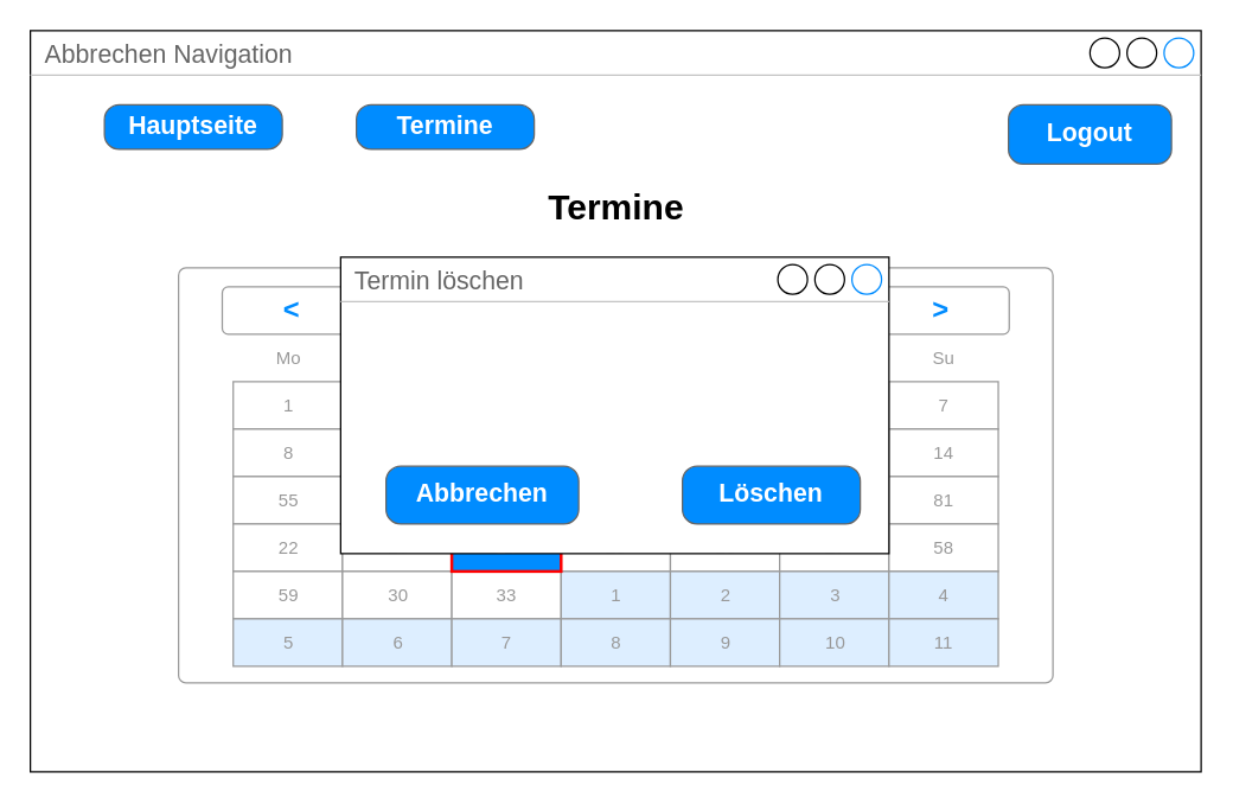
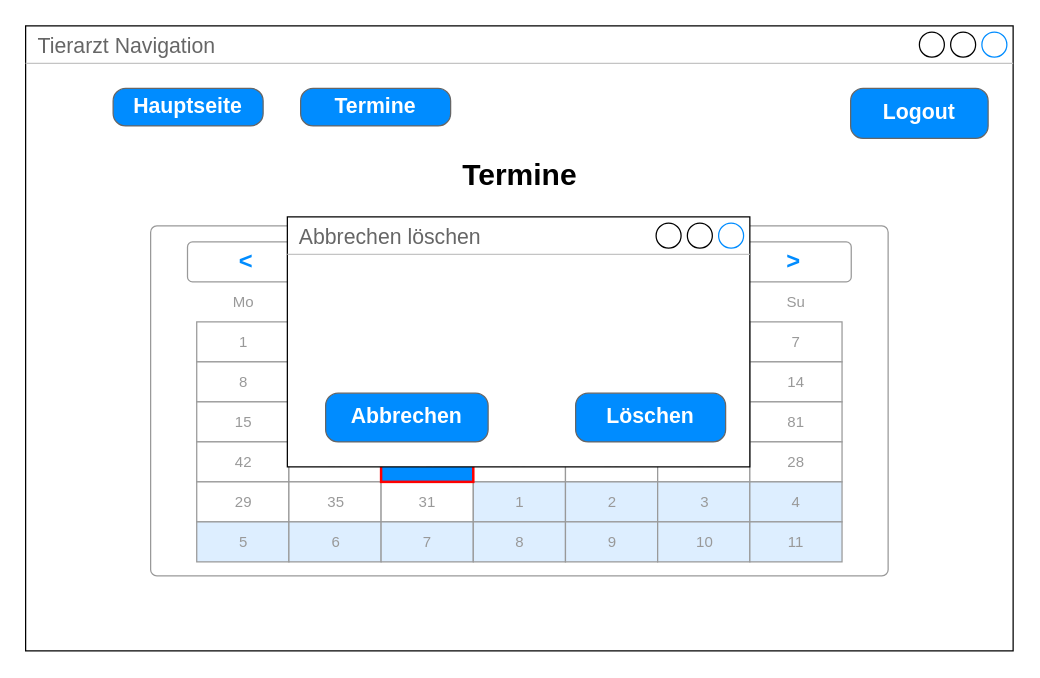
  <mxCell id="0" />
  <mxCell id="1" parent="0" />
- <mxCell id="2" value="Abbrechen Navigation" style="strokeWidth=1;shadow=0;dashed=0;align=center;html=1;shape=mxgraph.mockup.containers.window;align=left;verticalAlign=top;spacingLeft=8;strokeColor2=#008cff;strokeColor3=#c4c4c4;fontColor=#666666;mainText=;fontSize=17;labelBackgroundColor=none;" vertex="1" parent="1"><mxGeometry x="20" y="20" width="790" height="500" as="geometry" /></mxCell>
+ <mxCell id="2" value="Tierarzt Navigation" style="strokeWidth=1;shadow=0;dashed=0;align=center;html=1;shape=mxgraph.mockup.containers.window;align=left;verticalAlign=top;spacingLeft=8;strokeColor2=#008cff;strokeColor3=#c4c4c4;fontColor=#666666;mainText=;fontSize=17;labelBackgroundColor=none;" vertex="1" parent="1"><mxGeometry x="20" y="20" width="790" height="500" as="geometry" /></mxCell>
  <mxCell id="3" value="Logout" style="strokeWidth=1;shadow=0;dashed=0;align=center;html=1;shape=mxgraph.mockup.buttons.button;strokeColor=#666666;fontColor=#ffffff;mainText=;buttonStyle=round;fontSize=17;fontStyle=1;fillColor=#008cff;whiteSpace=wrap;" vertex="1" parent="1"><mxGeometry x="680" y="70" width="110" height="40" as="geometry" /></mxCell>
  <mxCell id="4" value="Termine" style="strokeWidth=1;shadow=0;dashed=0;align=center;html=1;shape=mxgraph.mockup.buttons.button;strokeColor=#666666;fontColor=#ffffff;mainText=;buttonStyle=round;fontSize=17;fontStyle=1;fillColor=#008cff;whiteSpace=wrap;" vertex="1" parent="1"><mxGeometry x="240" y="70" width="120" height="30" as="geometry" /></mxCell>
- <mxCell id="5" value="Hauptseite" style="strokeWidth=1;shadow=0;dashed=0;align=center;html=1;shape=mxgraph.mockup.buttons.button;strokeColor=#666666;fontColor=#ffffff;mainText=;buttonStyle=round;fontSize=17;fontStyle=1;fillColor=#008cff;whiteSpace=wrap;" vertex="1" parent="1"><mxGeometry x="70" y="70" width="120" height="30" as="geometry" /></mxCell>
+ <mxCell id="5" value="Hauptseite" style="strokeWidth=1;shadow=0;dashed=0;align=center;html=1;shape=mxgraph.mockup.buttons.button;strokeColor=#666666;fontColor=#ffffff;mainText=;buttonStyle=round;fontSize=17;fontStyle=1;fillColor=#008cff;whiteSpace=wrap;" vertex="1" parent="1"><mxGeometry x="90" y="70" width="120" height="30" as="geometry" /></mxCell>
  <mxCell id="6" value="Termine" style="text;strokeColor=none;fillColor=none;html=1;fontSize=24;fontStyle=1;verticalAlign=middle;align=center;" vertex="1" parent="1"><mxGeometry x="365" y="120" width="100" height="40" as="geometry" /></mxCell>
  <mxCell id="7" value="" style="strokeWidth=1;shadow=0;dashed=0;align=center;html=1;shape=mxgraph.mockup.forms.rrect;rSize=5;strokeColor=#999999;fillColor=#ffffff;" vertex="1" parent="1"><mxGeometry x="120" y="180" width="590" height="280" as="geometry" /></mxCell>
  <mxCell id="8" value="Mai 2020" style="strokeWidth=1;shadow=0;dashed=0;align=center;html=1;shape=mxgraph.mockup.forms.anchor;fontColor=#999999;" vertex="1" parent="7"><mxGeometry x="110.625" y="12.8" width="368.75" height="32" as="geometry" /></mxCell>
  <mxCell id="9" value="&lt;" style="strokeWidth=1;shadow=0;dashed=0;align=center;html=1;shape=mxgraph.mockup.forms.rrect;rSize=4;strokeColor=#999999;fontColor=#008cff;fontSize=19;fontStyle=1;" vertex="1" parent="7"><mxGeometry x="29.5" y="12.8" width="92.188" height="32" as="geometry" /></mxCell>
  <mxCell id="10" value="&gt;" style="strokeWidth=1;shadow=0;dashed=0;align=center;html=1;shape=mxgraph.mockup.forms.rrect;rSize=4;strokeColor=#999999;fontColor=#008cff;fontSize=19;fontStyle=1;" vertex="1" parent="7"><mxGeometry x="468.312" y="12.8" width="92.188" height="32" as="geometry" /></mxCell>
  <mxCell id="11" value="Mo" style="strokeWidth=1;shadow=0;dashed=0;align=center;html=1;shape=mxgraph.mockup.forms.anchor;fontColor=#999999;" vertex="1" parent="7"><mxGeometry x="36.875" y="44.8" width="73.75" height="32" as="geometry" /></mxCell>
  <mxCell id="12" value="Tu" style="strokeWidth=1;shadow=0;dashed=0;align=center;html=1;shape=mxgraph.mockup.forms.anchor;fontColor=#999999;" vertex="1" parent="7"><mxGeometry x="110.625" y="44.8" width="73.75" height="32" as="geometry" /></mxCell>
  <mxCell id="13" value="We" style="strokeWidth=1;shadow=0;dashed=0;align=center;html=1;shape=mxgraph.mockup.forms.anchor;fontColor=#999999;" vertex="1" parent="7"><mxGeometry x="184.375" y="44.8" width="73.75" height="32" as="geometry" /></mxCell>
  <mxCell id="14" value="Th" style="strokeWidth=1;shadow=0;dashed=0;align=center;html=1;shape=mxgraph.mockup.forms.anchor;fontColor=#999999;" vertex="1" parent="7"><mxGeometry x="258.125" y="44.8" width="73.75" height="32" as="geometry" /></mxCell>
  <mxCell id="15" value="Fr" style="strokeWidth=1;shadow=0;dashed=0;align=center;html=1;shape=mxgraph.mockup.forms.anchor;fontColor=#999999;" vertex="1" parent="7"><mxGeometry x="331.875" y="44.8" width="73.75" height="32" as="geometry" /></mxCell>
  <mxCell id="16" value="Sa" style="strokeWidth=1;shadow=0;dashed=0;align=center;html=1;shape=mxgraph.mockup.forms.anchor;fontColor=#999999;" vertex="1" parent="7"><mxGeometry x="405.625" y="44.8" width="73.75" height="32" as="geometry" /></mxCell>
  <mxCell id="17" value="Su" style="strokeWidth=1;shadow=0;dashed=0;align=center;html=1;shape=mxgraph.mockup.forms.anchor;fontColor=#999999;" vertex="1" parent="7"><mxGeometry x="479.375" y="44.8" width="73.75" height="32" as="geometry" /></mxCell>
  <mxCell id="18" value="1" style="strokeWidth=1;shadow=0;dashed=0;align=center;html=1;shape=mxgraph.mockup.forms.rrect;rSize=0;strokeColor=#999999;fontColor=#999999;" vertex="1" parent="7"><mxGeometry x="36.875" y="76.8" width="73.75" height="32" as="geometry" /></mxCell>
  <mxCell id="19" value="2" style="strokeWidth=1;shadow=0;dashed=0;align=center;html=1;shape=mxgraph.mockup.forms.rrect;rSize=0;strokeColor=#999999;fontColor=#999999;" vertex="1" parent="7"><mxGeometry x="110.625" y="76.8" width="73.75" height="32" as="geometry" /></mxCell>
  <mxCell id="20" value="3" style="strokeWidth=1;shadow=0;dashed=0;align=center;html=1;shape=mxgraph.mockup.forms.rrect;rSize=0;strokeColor=#999999;fontColor=#999999;" vertex="1" parent="7"><mxGeometry x="184.375" y="76.8" width="73.75" height="32" as="geometry" /></mxCell>
  <mxCell id="21" value="4" style="strokeWidth=1;shadow=0;dashed=0;align=center;html=1;shape=mxgraph.mockup.forms.rrect;rSize=0;strokeColor=#999999;fontColor=#999999;" vertex="1" parent="7"><mxGeometry x="258.125" y="76.8" width="73.75" height="32" as="geometry" /></mxCell>
  <mxCell id="22" value="5" style="strokeWidth=1;shadow=0;dashed=0;align=center;html=1;shape=mxgraph.mockup.forms.rrect;rSize=0;strokeColor=#999999;fontColor=#999999;" vertex="1" parent="7"><mxGeometry x="331.875" y="76.8" width="73.75" height="32" as="geometry" /></mxCell>
  <mxCell id="23" value="6" style="strokeWidth=1;shadow=0;dashed=0;align=center;html=1;shape=mxgraph.mockup.forms.rrect;rSize=0;strokeColor=#999999;fontColor=#999999;" vertex="1" parent="7"><mxGeometry x="405.625" y="76.8" width="73.75" height="32" as="geometry" /></mxCell>
  <mxCell id="24" value="7" style="strokeWidth=1;shadow=0;dashed=0;align=center;html=1;shape=mxgraph.mockup.forms.rrect;rSize=0;strokeColor=#999999;fontColor=#999999;" vertex="1" parent="7"><mxGeometry x="479.375" y="76.8" width="73.75" height="32" as="geometry" /></mxCell>
  <mxCell id="25" value="8" style="strokeWidth=1;shadow=0;dashed=0;align=center;html=1;shape=mxgraph.mockup.forms.rrect;rSize=0;strokeColor=#999999;fontColor=#999999;" vertex="1" parent="7"><mxGeometry x="36.875" y="108.8" width="73.75" height="32" as="geometry" /></mxCell>
  <mxCell id="26" value="9" style="strokeWidth=1;shadow=0;dashed=0;align=center;html=1;shape=mxgraph.mockup.forms.rrect;rSize=0;strokeColor=#999999;fontColor=#999999;" vertex="1" parent="7"><mxGeometry x="110.625" y="108.8" width="73.75" height="32" as="geometry" /></mxCell>
  <mxCell id="27" value="10" style="strokeWidth=1;shadow=0;dashed=0;align=center;html=1;shape=mxgraph.mockup.forms.rrect;rSize=0;strokeColor=#999999;fontColor=#999999;" vertex="1" parent="7"><mxGeometry x="184.375" y="108.8" width="73.75" height="32" as="geometry" /></mxCell>
  <mxCell id="28" value="11" style="strokeWidth=1;shadow=0;dashed=0;align=center;html=1;shape=mxgraph.mockup.forms.rrect;rSize=0;strokeColor=#999999;fontColor=#999999;" vertex="1" parent="7"><mxGeometry x="258.125" y="108.8" width="73.75" height="32" as="geometry" /></mxCell>
  <mxCell id="29" value="12" style="strokeWidth=1;shadow=0;dashed=0;align=center;html=1;shape=mxgraph.mockup.forms.rrect;rSize=0;strokeColor=#999999;fontColor=#999999;" vertex="1" parent="7"><mxGeometry x="331.875" y="108.8" width="73.75" height="32" as="geometry" /></mxCell>
  <mxCell id="30" value="13" style="strokeWidth=1;shadow=0;dashed=0;align=center;html=1;shape=mxgraph.mockup.forms.rrect;rSize=0;strokeColor=#999999;fontColor=#999999;" vertex="1" parent="7"><mxGeometry x="405.625" y="108.8" width="73.75" height="32" as="geometry" /></mxCell>
  <mxCell id="31" value="14" style="strokeWidth=1;shadow=0;dashed=0;align=center;html=1;shape=mxgraph.mockup.forms.rrect;rSize=0;strokeColor=#999999;fontColor=#999999;" vertex="1" parent="7"><mxGeometry x="479.375" y="108.8" width="73.75" height="32" as="geometry" /></mxCell>
- <mxCell id="32" value="55" style="strokeWidth=1;shadow=0;dashed=0;align=center;html=1;shape=mxgraph.mockup.forms.rrect;rSize=0;strokeColor=#999999;fontColor=#999999;" vertex="1" parent="7"><mxGeometry x="36.875" y="140.8" width="73.75" height="32" as="geometry" /></mxCell>
+ <mxCell id="32" value="15" style="strokeWidth=1;shadow=0;dashed=0;align=center;html=1;shape=mxgraph.mockup.forms.rrect;rSize=0;strokeColor=#999999;fontColor=#999999;" vertex="1" parent="7"><mxGeometry x="36.875" y="140.8" width="73.75" height="32" as="geometry" /></mxCell>
  <mxCell id="33" value="16" style="strokeWidth=1;shadow=0;dashed=0;align=center;html=1;shape=mxgraph.mockup.forms.rrect;rSize=0;strokeColor=#999999;fontColor=#999999;" vertex="1" parent="7"><mxGeometry x="110.625" y="140.8" width="73.75" height="32" as="geometry" /></mxCell>
  <mxCell id="34" value="17" style="strokeWidth=1;shadow=0;dashed=0;align=center;html=1;shape=mxgraph.mockup.forms.rrect;rSize=0;strokeColor=#999999;fontColor=#999999;" vertex="1" parent="7"><mxGeometry x="184.375" y="140.8" width="73.75" height="32" as="geometry" /></mxCell>
  <mxCell id="35" value="18" style="strokeWidth=1;shadow=0;dashed=0;align=center;html=1;shape=mxgraph.mockup.forms.rrect;rSize=0;strokeColor=#999999;fontColor=#999999;" vertex="1" parent="7"><mxGeometry x="258.125" y="140.8" width="73.75" height="32" as="geometry" /></mxCell>
  <mxCell id="36" value="19" style="strokeWidth=1;shadow=0;dashed=0;align=center;html=1;shape=mxgraph.mockup.forms.rrect;rSize=0;strokeColor=#999999;fontColor=#999999;" vertex="1" parent="7"><mxGeometry x="331.875" y="140.8" width="73.75" height="32" as="geometry" /></mxCell>
  <mxCell id="37" value="20" style="strokeWidth=1;shadow=0;dashed=0;align=center;html=1;shape=mxgraph.mockup.forms.rrect;rSize=0;strokeColor=#999999;fontColor=#999999;" vertex="1" parent="7"><mxGeometry x="405.625" y="140.8" width="73.75" height="32" as="geometry" /></mxCell>
  <mxCell id="38" value="81" style="strokeWidth=1;shadow=0;dashed=0;align=center;html=1;shape=mxgraph.mockup.forms.rrect;rSize=0;strokeColor=#999999;fontColor=#999999;" vertex="1" parent="7"><mxGeometry x="479.375" y="140.8" width="73.75" height="32" as="geometry" /></mxCell>
- <mxCell id="39" value="22" style="strokeWidth=1;shadow=0;dashed=0;align=center;html=1;shape=mxgraph.mockup.forms.rrect;rSize=0;strokeColor=#999999;fontColor=#999999;" vertex="1" parent="7"><mxGeometry x="36.875" y="172.8" width="73.75" height="32" as="geometry" /></mxCell>
+ <mxCell id="39" value="42" style="strokeWidth=1;shadow=0;dashed=0;align=center;html=1;shape=mxgraph.mockup.forms.rrect;rSize=0;strokeColor=#999999;fontColor=#999999;" vertex="1" parent="7"><mxGeometry x="36.875" y="172.8" width="73.75" height="32" as="geometry" /></mxCell>
  <mxCell id="40" value="23" style="strokeWidth=1;shadow=0;dashed=0;align=center;html=1;shape=mxgraph.mockup.forms.rrect;rSize=0;strokeColor=#999999;fontColor=#999999;" vertex="1" parent="7"><mxGeometry x="110.625" y="172.8" width="73.75" height="32" as="geometry" /></mxCell>
  <mxCell id="41" value="25" style="strokeWidth=1;shadow=0;dashed=0;align=center;html=1;shape=mxgraph.mockup.forms.rrect;rSize=0;strokeColor=#999999;fontColor=#999999;" vertex="1" parent="7"><mxGeometry x="258.125" y="172.8" width="73.75" height="32" as="geometry" /></mxCell>
  <mxCell id="42" value="26" style="strokeWidth=1;shadow=0;dashed=0;align=center;html=1;shape=mxgraph.mockup.forms.rrect;rSize=0;strokeColor=#999999;fontColor=#999999;" vertex="1" parent="7"><mxGeometry x="331.875" y="172.8" width="73.75" height="32" as="geometry" /></mxCell>
  <mxCell id="43" value="27" style="strokeWidth=1;shadow=0;dashed=0;align=center;html=1;shape=mxgraph.mockup.forms.rrect;rSize=0;strokeColor=#999999;fontColor=#999999;" vertex="1" parent="7"><mxGeometry x="405.625" y="172.8" width="73.75" height="32" as="geometry" /></mxCell>
- <mxCell id="44" value="58" style="strokeWidth=1;shadow=0;dashed=0;align=center;html=1;shape=mxgraph.mockup.forms.rrect;rSize=0;strokeColor=#999999;fontColor=#999999;" vertex="1" parent="7"><mxGeometry x="479.375" y="172.8" width="73.75" height="32" as="geometry" /></mxCell>
- <mxCell id="45" value="59" style="strokeWidth=1;shadow=0;dashed=0;align=center;html=1;shape=mxgraph.mockup.forms.rrect;rSize=0;strokeColor=#999999;fontColor=#999999;" vertex="1" parent="7"><mxGeometry x="36.875" y="204.8" width="73.75" height="32" as="geometry" /></mxCell>
- <mxCell id="46" value="30" style="strokeWidth=1;shadow=0;dashed=0;align=center;html=1;shape=mxgraph.mockup.forms.rrect;rSize=0;strokeColor=#999999;fontColor=#999999;" vertex="1" parent="7"><mxGeometry x="110.625" y="204.8" width="73.75" height="32" as="geometry" /></mxCell>
- <mxCell id="47" value="33" style="strokeWidth=1;shadow=0;dashed=0;align=center;html=1;shape=mxgraph.mockup.forms.rrect;rSize=0;strokeColor=#999999;fontColor=#999999;" vertex="1" parent="7"><mxGeometry x="184.375" y="204.8" width="73.75" height="32" as="geometry" /></mxCell>
+ <mxCell id="44" value="28" style="strokeWidth=1;shadow=0;dashed=0;align=center;html=1;shape=mxgraph.mockup.forms.rrect;rSize=0;strokeColor=#999999;fontColor=#999999;" vertex="1" parent="7"><mxGeometry x="479.375" y="172.8" width="73.75" height="32" as="geometry" /></mxCell>
+ <mxCell id="45" value="29" style="strokeWidth=1;shadow=0;dashed=0;align=center;html=1;shape=mxgraph.mockup.forms.rrect;rSize=0;strokeColor=#999999;fontColor=#999999;" vertex="1" parent="7"><mxGeometry x="36.875" y="204.8" width="73.75" height="32" as="geometry" /></mxCell>
+ <mxCell id="46" value="35" style="strokeWidth=1;shadow=0;dashed=0;align=center;html=1;shape=mxgraph.mockup.forms.rrect;rSize=0;strokeColor=#999999;fontColor=#999999;" vertex="1" parent="7"><mxGeometry x="110.625" y="204.8" width="73.75" height="32" as="geometry" /></mxCell>
+ <mxCell id="47" value="31" style="strokeWidth=1;shadow=0;dashed=0;align=center;html=1;shape=mxgraph.mockup.forms.rrect;rSize=0;strokeColor=#999999;fontColor=#999999;" vertex="1" parent="7"><mxGeometry x="184.375" y="204.8" width="73.75" height="32" as="geometry" /></mxCell>
  <mxCell id="48" value="1" style="strokeWidth=1;shadow=0;dashed=0;align=center;html=1;shape=mxgraph.mockup.forms.rrect;rSize=0;strokeColor=#999999;fontColor=#999999;fillColor=#ddeeff;" vertex="1" parent="7"><mxGeometry x="258.125" y="204.8" width="73.75" height="32" as="geometry" /></mxCell>
  <mxCell id="49" value="2" style="strokeWidth=1;shadow=0;dashed=0;align=center;html=1;shape=mxgraph.mockup.forms.rrect;rSize=0;strokeColor=#999999;fontColor=#999999;fillColor=#ddeeff;" vertex="1" parent="7"><mxGeometry x="331.875" y="204.8" width="73.75" height="32" as="geometry" /></mxCell>
  <mxCell id="50" value="3" style="strokeWidth=1;shadow=0;dashed=0;align=center;html=1;shape=mxgraph.mockup.forms.rrect;rSize=0;strokeColor=#999999;fontColor=#999999;fillColor=#ddeeff;" vertex="1" parent="7"><mxGeometry x="405.625" y="204.8" width="73.75" height="32" as="geometry" /></mxCell>
  <mxCell id="51" value="4" style="strokeWidth=1;shadow=0;dashed=0;align=center;html=1;shape=mxgraph.mockup.forms.rrect;rSize=0;strokeColor=#999999;fontColor=#999999;fillColor=#ddeeff;" vertex="1" parent="7"><mxGeometry x="479.375" y="204.8" width="73.75" height="32" as="geometry" /></mxCell>
  <mxCell id="52" value="5" style="strokeWidth=1;shadow=0;dashed=0;align=center;html=1;shape=mxgraph.mockup.forms.rrect;rSize=0;strokeColor=#999999;fontColor=#999999;fillColor=#ddeeff;" vertex="1" parent="7"><mxGeometry x="36.875" y="236.8" width="73.75" height="32" as="geometry" /></mxCell>
  <mxCell id="53" value="6" style="strokeWidth=1;shadow=0;dashed=0;align=center;html=1;shape=mxgraph.mockup.forms.rrect;rSize=0;strokeColor=#999999;fontColor=#999999;fillColor=#ddeeff;" vertex="1" parent="7"><mxGeometry x="110.625" y="236.8" width="73.75" height="32" as="geometry" /></mxCell>
  <mxCell id="54" value="7" style="strokeWidth=1;shadow=0;dashed=0;align=center;html=1;shape=mxgraph.mockup.forms.rrect;rSize=0;strokeColor=#999999;fontColor=#999999;fillColor=#ddeeff;" vertex="1" parent="7"><mxGeometry x="184.375" y="236.8" width="73.75" height="32" as="geometry" /></mxCell>
  <mxCell id="55" value="8" style="strokeWidth=1;shadow=0;dashed=0;align=center;html=1;shape=mxgraph.mockup.forms.rrect;rSize=0;strokeColor=#999999;fontColor=#999999;fillColor=#ddeeff;" vertex="1" parent="7"><mxGeometry x="258.125" y="236.8" width="73.75" height="32" as="geometry" /></mxCell>
  <mxCell id="56" value="9" style="strokeWidth=1;shadow=0;dashed=0;align=center;html=1;shape=mxgraph.mockup.forms.rrect;rSize=0;strokeColor=#999999;fontColor=#999999;fillColor=#ddeeff;" vertex="1" parent="7"><mxGeometry x="331.875" y="236.8" width="73.75" height="32" as="geometry" /></mxCell>
  <mxCell id="57" value="10" style="strokeWidth=1;shadow=0;dashed=0;align=center;html=1;shape=mxgraph.mockup.forms.rrect;rSize=0;strokeColor=#999999;fontColor=#999999;fillColor=#ddeeff;" vertex="1" parent="7"><mxGeometry x="405.625" y="236.8" width="73.75" height="32" as="geometry" /></mxCell>
  <mxCell id="58" value="11" style="strokeWidth=1;shadow=0;dashed=0;align=center;html=1;shape=mxgraph.mockup.forms.rrect;rSize=0;strokeColor=#999999;fontColor=#999999;fillColor=#ddeeff;" vertex="1" parent="7"><mxGeometry x="479.375" y="236.8" width="73.75" height="32" as="geometry" /></mxCell>
  <mxCell id="59" value="24" style="strokeWidth=1;shadow=0;dashed=0;align=center;html=1;shape=mxgraph.mockup.forms.rrect;rSize=0;strokeColor=#ff0000;fontColor=#ffffff;strokeWidth=2;fillColor=#008cff;" vertex="1" parent="7"><mxGeometry x="184.375" y="172.8" width="73.75" height="32" as="geometry" /></mxCell>
- <mxCell id="60" value="Termin löschen" style="strokeWidth=1;shadow=0;dashed=0;align=center;html=1;shape=mxgraph.mockup.containers.window;align=left;verticalAlign=top;spacingLeft=8;strokeColor2=#008cff;strokeColor3=#c4c4c4;fontColor=#666666;mainText=;fontSize=17;labelBackgroundColor=none;" vertex="1" parent="7"><mxGeometry x="109.38" y="-7.2" width="370" height="200" as="geometry" /></mxCell>
+ <mxCell id="60" value="Abbrechen löschen" style="strokeWidth=1;shadow=0;dashed=0;align=center;html=1;shape=mxgraph.mockup.containers.window;align=left;verticalAlign=top;spacingLeft=8;strokeColor2=#008cff;strokeColor3=#c4c4c4;fontColor=#666666;mainText=;fontSize=17;labelBackgroundColor=none;" vertex="1" parent="7"><mxGeometry x="109.38" y="-7.2" width="370" height="200" as="geometry" /></mxCell>
  <mxCell id="61" value="Abbrechen" style="strokeWidth=1;shadow=0;dashed=0;align=center;html=1;shape=mxgraph.mockup.buttons.button;strokeColor=#666666;fontColor=#ffffff;mainText=;buttonStyle=round;fontSize=17;fontStyle=1;fillColor=#008cff;whiteSpace=wrap;" vertex="1" parent="7"><mxGeometry x="140" y="133.8" width="130" height="39" as="geometry" /></mxCell>
  <mxCell id="62" value="Löschen" style="strokeWidth=1;shadow=0;dashed=0;align=center;html=1;shape=mxgraph.mockup.buttons.button;strokeColor=#666666;fontColor=#ffffff;mainText=;buttonStyle=round;fontSize=17;fontStyle=1;fillColor=#008cff;whiteSpace=wrap;" vertex="1" parent="7"><mxGeometry x="340" y="133.8" width="120" height="39" as="geometry" /></mxCell>
